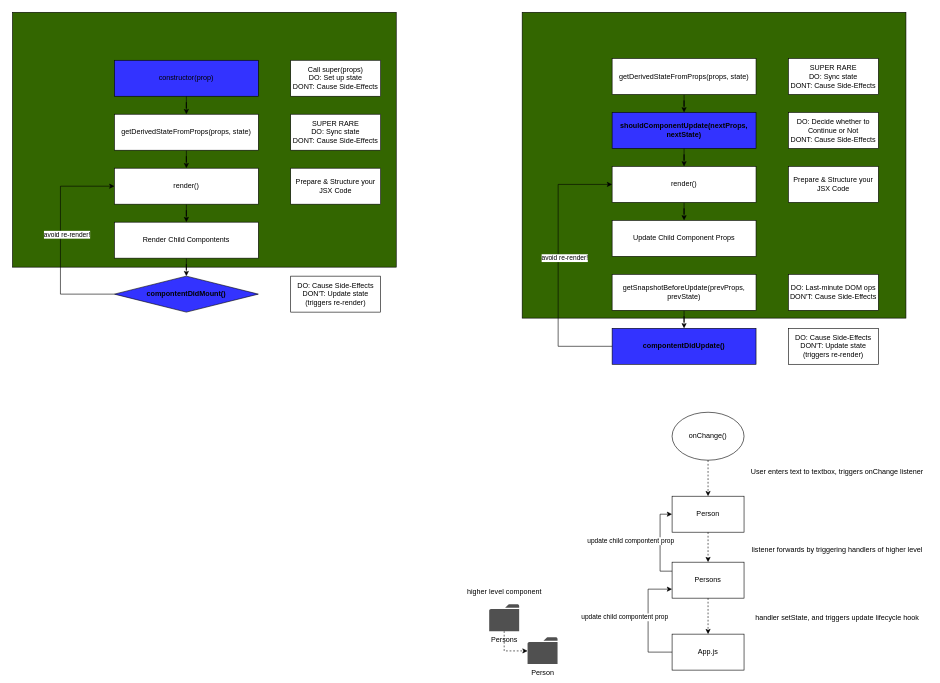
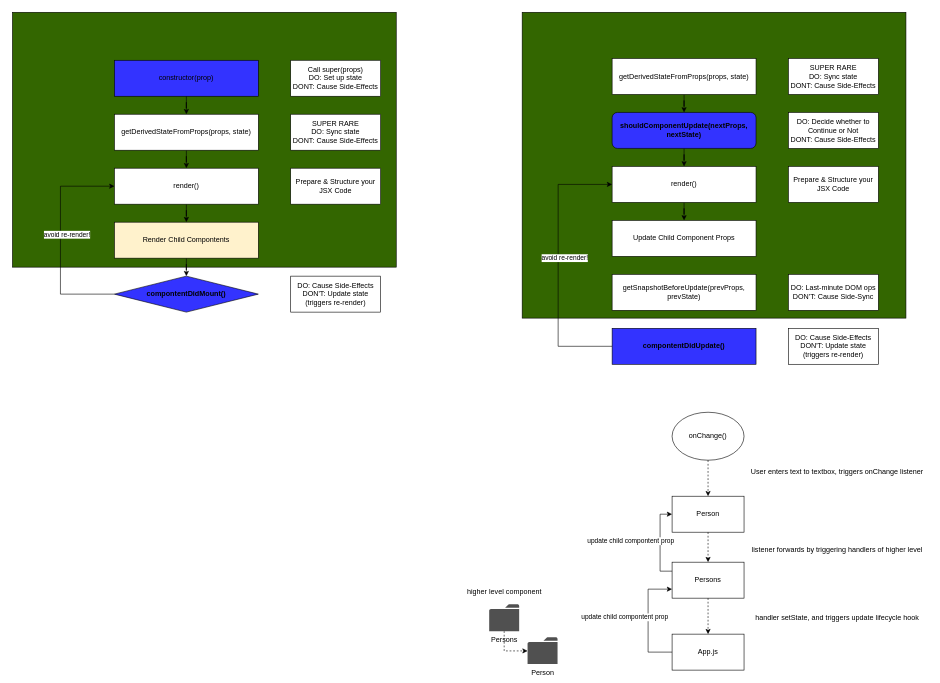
  <mxCell id="0" />
  <mxCell id="1" parent="0" />
  <mxCell id="2" style="edgeStyle=orthogonalEdgeStyle;rounded=0;orthogonalLoop=1;jettySize=auto;html=1;entryX=0;entryY=0.75;entryDx=0;entryDy=0;exitX=0;exitY=0.5;exitDx=0;exitDy=0;" parent="1" source="4" target="42" edge="1"><mxGeometry relative="1" as="geometry"><Array as="points"><mxPoint x="1080" y="1087" /><mxPoint x="1080" y="982" /></Array></mxGeometry></mxCell>
  <mxCell id="3" value="update child compontent prop" style="edgeLabel;html=1;align=center;verticalAlign=middle;resizable=0;points=[];" parent="2" vertex="1" connectable="0"><mxGeometry x="0.182" y="3" relative="1" as="geometry"><mxPoint x="-37" y="10" as="offset" /></mxGeometry></mxCell>
  <mxCell id="4" value="App.js" style="rounded=0;whiteSpace=wrap;html=1;fillColor=none;" parent="1" vertex="1"><mxGeometry x="1120" y="1057" width="120" height="60" as="geometry" /></mxCell>
  <mxCell id="5" value="" style="rounded=0;whiteSpace=wrap;html=1;fillColor=#336600;" parent="1" vertex="1"><mxGeometry x="20" y="20" width="640" height="425" as="geometry" /></mxCell>
  <mxCell id="6" value="" style="rounded=0;whiteSpace=wrap;html=1;fillColor=#336600;" parent="1" vertex="1"><mxGeometry x="870" y="20" width="640" height="510" as="geometry" /></mxCell>
  <mxCell id="7" value="" style="edgeStyle=orthogonalEdgeStyle;rounded=0;orthogonalLoop=1;jettySize=auto;html=1;" parent="1" source="8" target="10" edge="1"><mxGeometry relative="1" as="geometry" /></mxCell>
  <mxCell id="8" value="constructor(prop)" style="rounded=0;whiteSpace=wrap;html=1;fillColor=#3333FF;" parent="1" vertex="1"><mxGeometry x="190" y="100" width="240" height="60" as="geometry" /></mxCell>
  <mxCell id="9" value="" style="edgeStyle=orthogonalEdgeStyle;rounded=0;orthogonalLoop=1;jettySize=auto;html=1;" parent="1" source="10" target="14" edge="1"><mxGeometry relative="1" as="geometry" /></mxCell>
  <mxCell id="10" value="getDerivedStateFromProps(props, state)" style="rounded=0;whiteSpace=wrap;html=1;" parent="1" vertex="1"><mxGeometry x="190" y="190" width="240" height="60" as="geometry" /></mxCell>
  <mxCell id="11" value="Call super(props)&lt;br&gt;DO: Set up state&lt;br&gt;DONT: Cause Side-Effects" style="rounded=0;whiteSpace=wrap;html=1;" parent="1" vertex="1"><mxGeometry x="484" y="100" width="150" height="60" as="geometry" /></mxCell>
  <mxCell id="12" value="SUPER RARE&lt;br&gt;DO: Sync state&lt;br&gt;DONT: Cause Side-Effects" style="rounded=0;whiteSpace=wrap;html=1;" parent="1" vertex="1"><mxGeometry x="484" y="190" width="150" height="60" as="geometry" /></mxCell>
  <mxCell id="13" value="" style="edgeStyle=orthogonalEdgeStyle;rounded=0;orthogonalLoop=1;jettySize=auto;html=1;" parent="1" source="14" target="17" edge="1"><mxGeometry relative="1" as="geometry" /></mxCell>
  <mxCell id="14" value="render()" style="rounded=0;whiteSpace=wrap;html=1;" parent="1" vertex="1"><mxGeometry x="190" y="280" width="240" height="60" as="geometry" /></mxCell>
  <mxCell id="15" value="Prepare &amp;amp; Structure your JSX Code" style="rounded=0;whiteSpace=wrap;html=1;" parent="1" vertex="1"><mxGeometry x="484" y="280" width="150" height="60" as="geometry" /></mxCell>
  <mxCell id="16" value="" style="edgeStyle=orthogonalEdgeStyle;rounded=0;orthogonalLoop=1;jettySize=auto;html=1;" parent="1" source="17" target="20" edge="1"><mxGeometry relative="1" as="geometry" /></mxCell>
- <mxCell id="17" value="Render Child Compontents" style="rounded=0;whiteSpace=wrap;html=1;" parent="1" vertex="1"><mxGeometry x="190" y="370" width="240" height="60" as="geometry" /></mxCell>
+ <mxCell id="17" value="Render Child Compontents" style="rounded=0;whiteSpace=wrap;html=1;fillColor=#fff2cc;" parent="1" vertex="1"><mxGeometry x="190" y="370" width="240" height="60" as="geometry" /></mxCell>
  <mxCell id="18" style="edgeStyle=orthogonalEdgeStyle;rounded=0;orthogonalLoop=1;jettySize=auto;html=1;entryX=0;entryY=0.5;entryDx=0;entryDy=0;exitX=0;exitY=0.5;exitDx=0;exitDy=0;" parent="1" source="20" target="14" edge="1"><mxGeometry relative="1" as="geometry"><Array as="points"><mxPoint x="100" y="490" /><mxPoint x="100" y="310" /></Array></mxGeometry></mxCell>
  <mxCell id="19" value="avoid re-render!" style="edgeLabel;html=1;align=center;verticalAlign=middle;resizable=0;points=[];" parent="18" vertex="1" connectable="0"><mxGeometry x="0.056" y="1" relative="1" as="geometry"><mxPoint x="11" as="offset" /></mxGeometry></mxCell>
  <mxCell id="20" value="compontentDidMount()" style="rhombus;whiteSpace=wrap;html=1;fillColor=#3333FF;fontStyle=1;" parent="1" vertex="1"><mxGeometry x="190" y="460" width="240" height="60" as="geometry" /></mxCell>
  <mxCell id="21" value="DO: Cause Side-Effects&lt;br&gt;DON'T: Update state (triggers re-render)" style="rounded=0;whiteSpace=wrap;html=1;" parent="1" vertex="1"><mxGeometry x="484" y="460" width="150" height="60" as="geometry" /></mxCell>
  <mxCell id="22" value="" style="edgeStyle=orthogonalEdgeStyle;rounded=0;orthogonalLoop=1;jettySize=auto;html=1;" parent="1" source="23" target="25" edge="1"><mxGeometry relative="1" as="geometry" /></mxCell>
  <mxCell id="23" value="getDerivedStateFromProps(props, state)" style="rounded=0;whiteSpace=wrap;html=1;" parent="1" vertex="1"><mxGeometry x="1020" y="97" width="240" height="60" as="geometry" /></mxCell>
  <mxCell id="24" value="" style="edgeStyle=orthogonalEdgeStyle;rounded=0;orthogonalLoop=1;jettySize=auto;html=1;" parent="1" source="25" target="29" edge="1"><mxGeometry relative="1" as="geometry" /></mxCell>
- <mxCell id="25" value="shouldComponentUpdate(nextProps, nextState)" style="rounded=0;whiteSpace=wrap;html=1;fillColor=#3333FF;fontStyle=1" parent="1" vertex="1"><mxGeometry x="1020" y="187" width="240" height="60" as="geometry" /></mxCell>
+ <mxCell id="25" value="shouldComponentUpdate(nextProps, nextState)" style="whiteSpace=wrap;html=1;fillColor=#3333FF;fontStyle=1;rounded=1;" parent="1" vertex="1"><mxGeometry x="1020" y="187" width="240" height="60" as="geometry" /></mxCell>
  <mxCell id="26" value="SUPER RARE&lt;br&gt;DO: Sync state&lt;br&gt;DONT: Cause Side-Effects" style="rounded=0;whiteSpace=wrap;html=1;" parent="1" vertex="1"><mxGeometry x="1314" y="97" width="150" height="60" as="geometry" /></mxCell>
  <mxCell id="27" value="DO: Decide whether to Continue or Not&lt;br&gt;DONT: Cause Side-Effects" style="rounded=0;whiteSpace=wrap;html=1;" parent="1" vertex="1"><mxGeometry x="1314" y="187" width="150" height="60" as="geometry" /></mxCell>
  <mxCell id="28" value="" style="edgeStyle=orthogonalEdgeStyle;rounded=0;orthogonalLoop=1;jettySize=auto;html=1;" parent="1" source="29" target="31" edge="1"><mxGeometry relative="1" as="geometry" /></mxCell>
  <mxCell id="29" value="render()" style="rounded=0;whiteSpace=wrap;html=1;" parent="1" vertex="1"><mxGeometry x="1020" y="277" width="240" height="60" as="geometry" /></mxCell>
  <mxCell id="30" value="Prepare &amp;amp; Structure your JSX Code" style="rounded=0;whiteSpace=wrap;html=1;" parent="1" vertex="1"><mxGeometry x="1314" y="277" width="150" height="60" as="geometry" /></mxCell>
  <mxCell id="31" value="Update Child Component Props" style="rounded=0;whiteSpace=wrap;html=1;" parent="1" vertex="1"><mxGeometry x="1020" y="367" width="240" height="60" as="geometry" /></mxCell>
  <mxCell id="32" style="edgeStyle=orthogonalEdgeStyle;rounded=0;orthogonalLoop=1;jettySize=auto;html=1;entryX=0;entryY=0.5;entryDx=0;entryDy=0;exitX=0;exitY=0.5;exitDx=0;exitDy=0;" parent="1" source="37" target="29" edge="1"><mxGeometry relative="1" as="geometry"><Array as="points"><mxPoint x="930" y="577" /><mxPoint x="930" y="307" /></Array></mxGeometry></mxCell>
  <mxCell id="33" value="avoid re-render!" style="edgeLabel;html=1;align=center;verticalAlign=middle;resizable=0;points=[];" parent="32" vertex="1" connectable="0"><mxGeometry x="0.056" y="1" relative="1" as="geometry"><mxPoint x="11" as="offset" /></mxGeometry></mxCell>
- <mxCell id="34" value="" style="edgeStyle=orthogonalEdgeStyle;rounded=0;orthogonalLoop=1;jettySize=auto;html=1;" parent="1" source="35" target="37" edge="1"><mxGeometry relative="1" as="geometry" /></mxCell>
  <mxCell id="35" value="getSnapshotBeforeUpdate(prevProps, prevState)" style="rounded=0;whiteSpace=wrap;html=1;" parent="1" vertex="1"><mxGeometry x="1020" y="457" width="240" height="60" as="geometry" /></mxCell>
  <mxCell id="36" value="DO: Cause Side-Effects&lt;br&gt;DON'T: Update state (triggers re-render)" style="rounded=0;whiteSpace=wrap;html=1;" parent="1" vertex="1"><mxGeometry x="1314" y="547" width="150" height="60" as="geometry" /></mxCell>
  <mxCell id="37" value="compontentDidUpdate()" style="rounded=0;whiteSpace=wrap;html=1;fillColor=#3333FF;fontStyle=1" parent="1" vertex="1"><mxGeometry x="1020" y="547" width="240" height="60" as="geometry" /></mxCell>
- <mxCell id="38" value="DO: Last-minute DOM ops&lt;br&gt;DON'T: Cause Side-Effects" style="rounded=0;whiteSpace=wrap;html=1;" parent="1" vertex="1"><mxGeometry x="1314" y="457" width="150" height="60" as="geometry" /></mxCell>
+ <mxCell id="38" value="DO: Last-minute DOM ops&lt;br&gt;DON'T: Cause Side-Sync" style="rounded=0;whiteSpace=wrap;html=1;" parent="1" vertex="1"><mxGeometry x="1314" y="457" width="150" height="60" as="geometry" /></mxCell>
  <mxCell id="39" style="edgeStyle=orthogonalEdgeStyle;rounded=0;orthogonalLoop=1;jettySize=auto;html=1;entryX=0.5;entryY=0;entryDx=0;entryDy=0;dashed=1;" parent="1" source="42" target="4" edge="1"><mxGeometry relative="1" as="geometry" /></mxCell>
  <mxCell id="40" style="edgeStyle=orthogonalEdgeStyle;rounded=0;orthogonalLoop=1;jettySize=auto;html=1;entryX=0;entryY=0.5;entryDx=0;entryDy=0;exitX=0;exitY=0.25;exitDx=0;exitDy=0;" parent="1" source="42" target="44" edge="1"><mxGeometry relative="1" as="geometry" /></mxCell>
  <mxCell id="41" value="update child compontent prop" style="edgeLabel;html=1;align=center;verticalAlign=middle;resizable=0;points=[];" parent="40" vertex="1" connectable="0"><mxGeometry x="0.001" y="-5" relative="1" as="geometry"><mxPoint x="-55" y="-2.14" as="offset" /></mxGeometry></mxCell>
  <mxCell id="42" value="Persons" style="rounded=0;whiteSpace=wrap;html=1;fillColor=none;" parent="1" vertex="1"><mxGeometry x="1120" y="937" width="120" height="60" as="geometry" /></mxCell>
  <mxCell id="43" style="edgeStyle=orthogonalEdgeStyle;rounded=0;orthogonalLoop=1;jettySize=auto;html=1;dashed=1;" parent="1" source="44" target="42" edge="1"><mxGeometry relative="1" as="geometry" /></mxCell>
  <mxCell id="44" value="Person" style="rounded=0;whiteSpace=wrap;html=1;fillColor=none;" parent="1" vertex="1"><mxGeometry x="1120" y="827" width="120" height="60" as="geometry" /></mxCell>
  <mxCell id="45" style="edgeStyle=orthogonalEdgeStyle;rounded=0;orthogonalLoop=1;jettySize=auto;html=1;exitX=0.5;exitY=1;exitDx=0;exitDy=0;entryX=0.5;entryY=0;entryDx=0;entryDy=0;dashed=1;" parent="1" source="46" target="44" edge="1"><mxGeometry relative="1" as="geometry" /></mxCell>
  <mxCell id="46" value="onChange()" style="ellipse;whiteSpace=wrap;html=1;fillColor=none;" parent="1" vertex="1"><mxGeometry x="1120" y="687" width="120" height="80" as="geometry" /></mxCell>
  <mxCell id="47" value="User enters text to textbox, triggers onChange listener" style="text;html=1;align=center;verticalAlign=middle;resizable=0;points=[];autosize=1;" parent="1" vertex="1"><mxGeometry x="1245" y="777" width="300" height="20" as="geometry" /></mxCell>
  <mxCell id="48" value="listener forwards by triggering handlers of higher level" style="text;html=1;align=center;verticalAlign=middle;resizable=0;points=[];autosize=1;" parent="1" vertex="1"><mxGeometry x="1245" y="907" width="300" height="20" as="geometry" /></mxCell>
  <mxCell id="49" value="handler setState, and triggers update lifecycle hook" style="text;html=1;align=center;verticalAlign=middle;resizable=0;points=[];autosize=1;" parent="1" vertex="1"><mxGeometry x="1250" y="1019.5" width="290" height="20" as="geometry" /></mxCell>
  <mxCell id="50" style="edgeStyle=orthogonalEdgeStyle;rounded=0;orthogonalLoop=1;jettySize=auto;html=1;dashed=1;" parent="1" source="51" target="52" edge="1"><mxGeometry relative="1" as="geometry"><mxPoint x="855" y="1067" as="targetPoint" /><Array as="points"><mxPoint x="840" y="1085" /></Array></mxGeometry></mxCell>
  <mxCell id="51" value="Persons" style="pointerEvents=1;shadow=0;dashed=0;html=1;strokeColor=none;fillColor=#505050;labelPosition=center;verticalLabelPosition=bottom;verticalAlign=top;outlineConnect=0;align=center;shape=mxgraph.office.concepts.folder;" parent="1" vertex="1"><mxGeometry x="815" y="1007" width="50" height="45" as="geometry" /></mxCell>
  <mxCell id="52" value="Person" style="pointerEvents=1;shadow=0;dashed=0;html=1;strokeColor=none;fillColor=#505050;labelPosition=center;verticalLabelPosition=bottom;verticalAlign=top;outlineConnect=0;align=center;shape=mxgraph.office.concepts.folder;" parent="1" vertex="1"><mxGeometry x="879" y="1062" width="50" height="45" as="geometry" /></mxCell>
  <mxCell id="53" value="higher level component" style="text;html=1;align=center;verticalAlign=middle;resizable=0;points=[];autosize=1;" parent="1" vertex="1"><mxGeometry x="770" y="977" width="140" height="20" as="geometry" /></mxCell>
